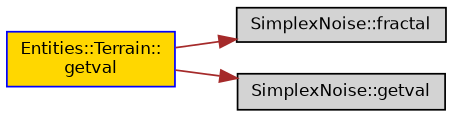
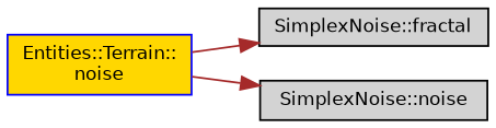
  digraph {
    rankdir=LR
    node [color=black fillcolor=lightgrey fontname=Helvetica fontsize=10 shape=record style=filled]
    edge [color=brown fontname=Helvetica fontsize=10 labelfontname=Helvetica labelfontsize=10 style=solid]
-   n1 [color=blue fillcolor=gold fontcolor=black height=0.2 label="Entities::Terrain::\lgetval" width=0.4]
+   n1 [color=blue fillcolor=gold fontcolor=black height=0.2 label="Entities::Terrain::\lnoise" width=0.4]
    n2 [height=0.2 label="SimplexNoise::fractal" width=0.4]
-   n3 [height=0.2 label="SimplexNoise::getval" width=0.4]
+   n3 [height=0.2 label="SimplexNoise::noise" width=0.4]
    n1 -> n2
    n1 -> n3
  }
